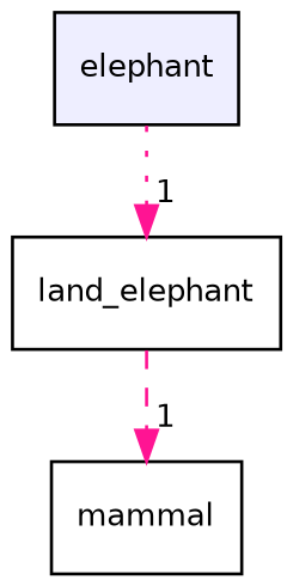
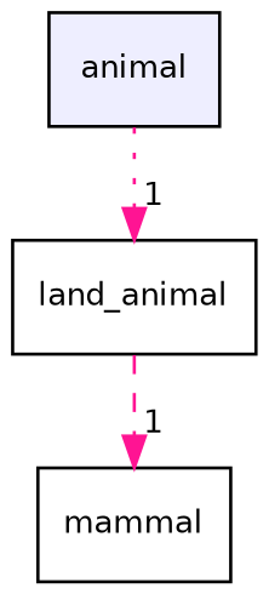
  digraph {
    compound=true
    node [fontname=Helvetica fontsize=10 shape=box]
    edge [color=deeppink headlabel=1 labeldistance=1.5 labelfontname=Helvetica labelfontsize=10]
-   n1 [fillcolor="#eeeeff" label=elephant pencolor=black style=filled]
-   n2 [label=land_elephant]
+   n1 [fillcolor="#eeeeff" label=animal pencolor=black style=filled]
+   n2 [label=land_animal]
    n3 [label=mammal]
    n1 -> n2 [style=dotted]
    n2 -> n3 [style=dashed]
  }
